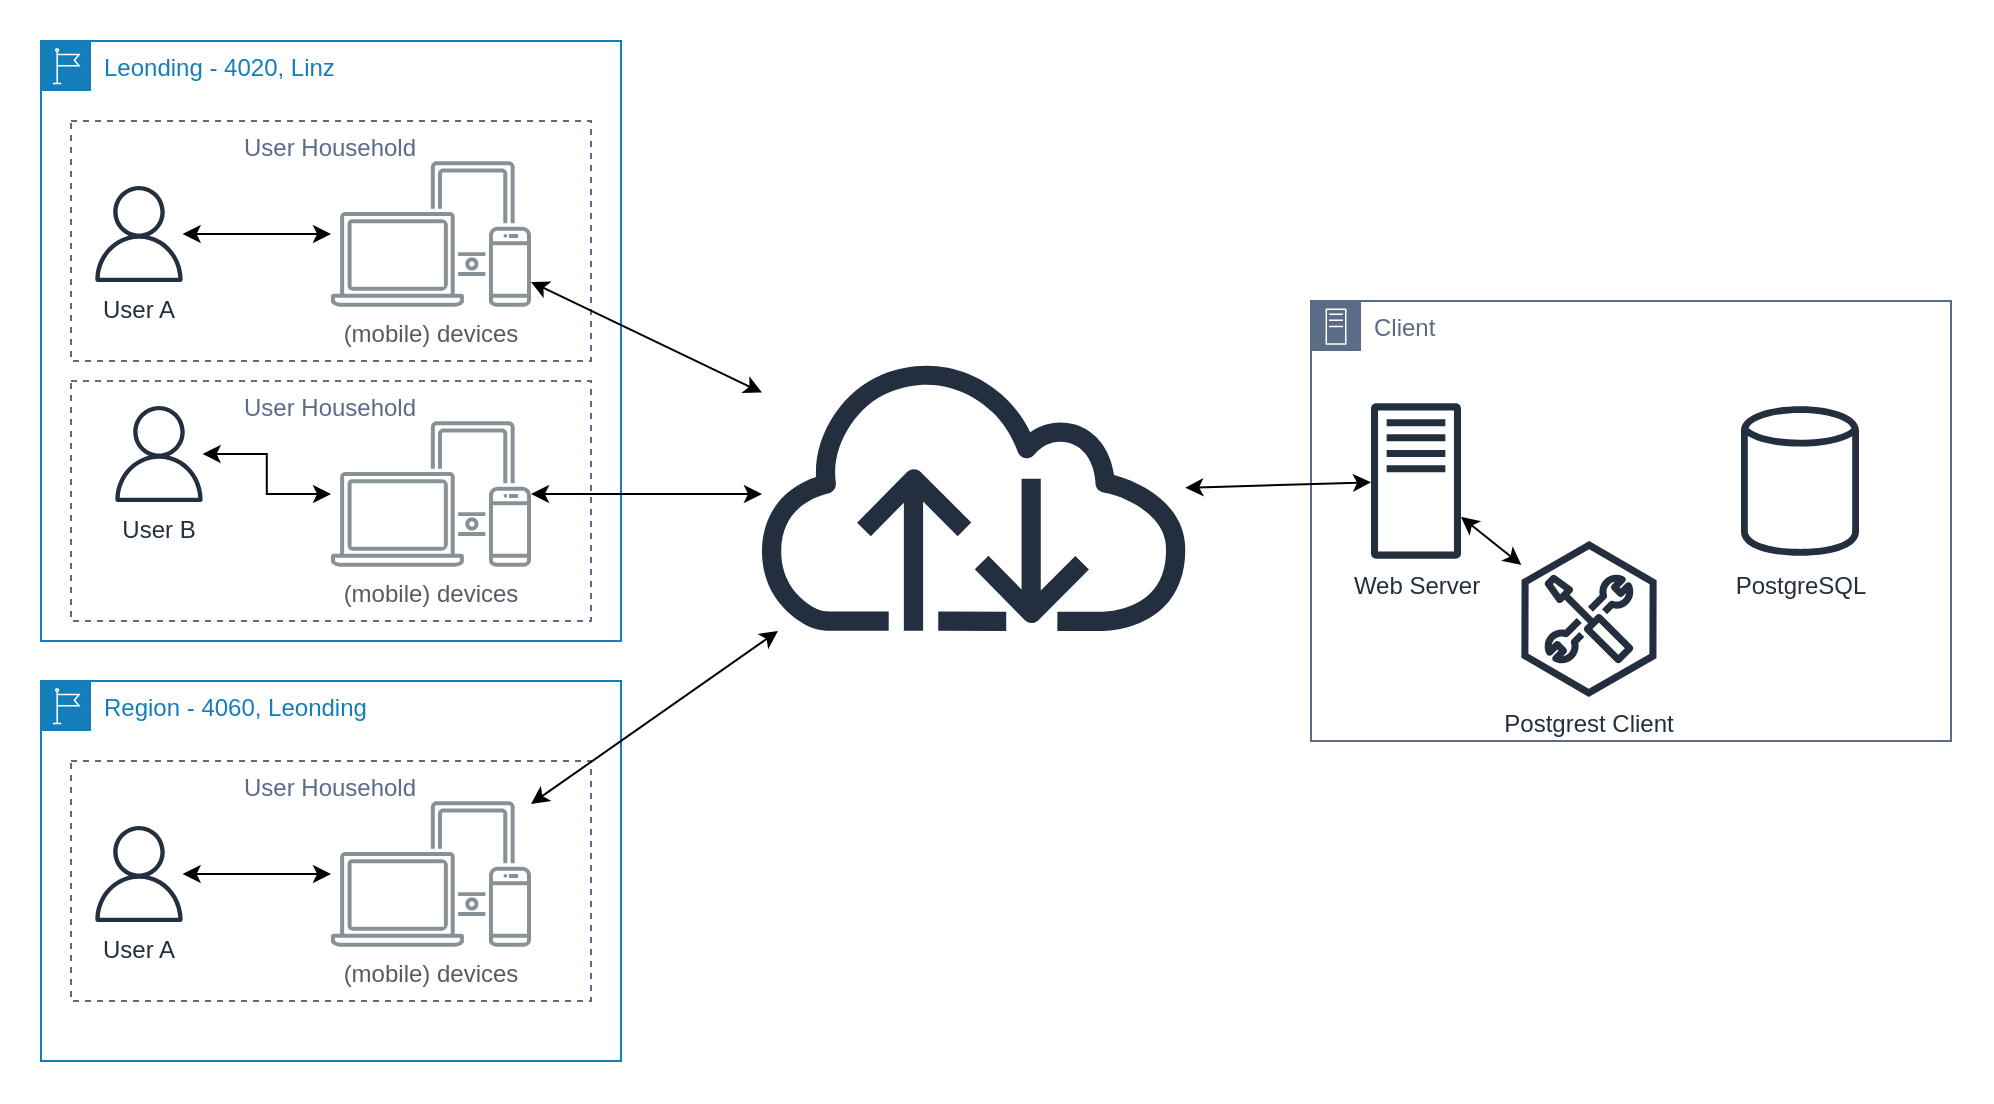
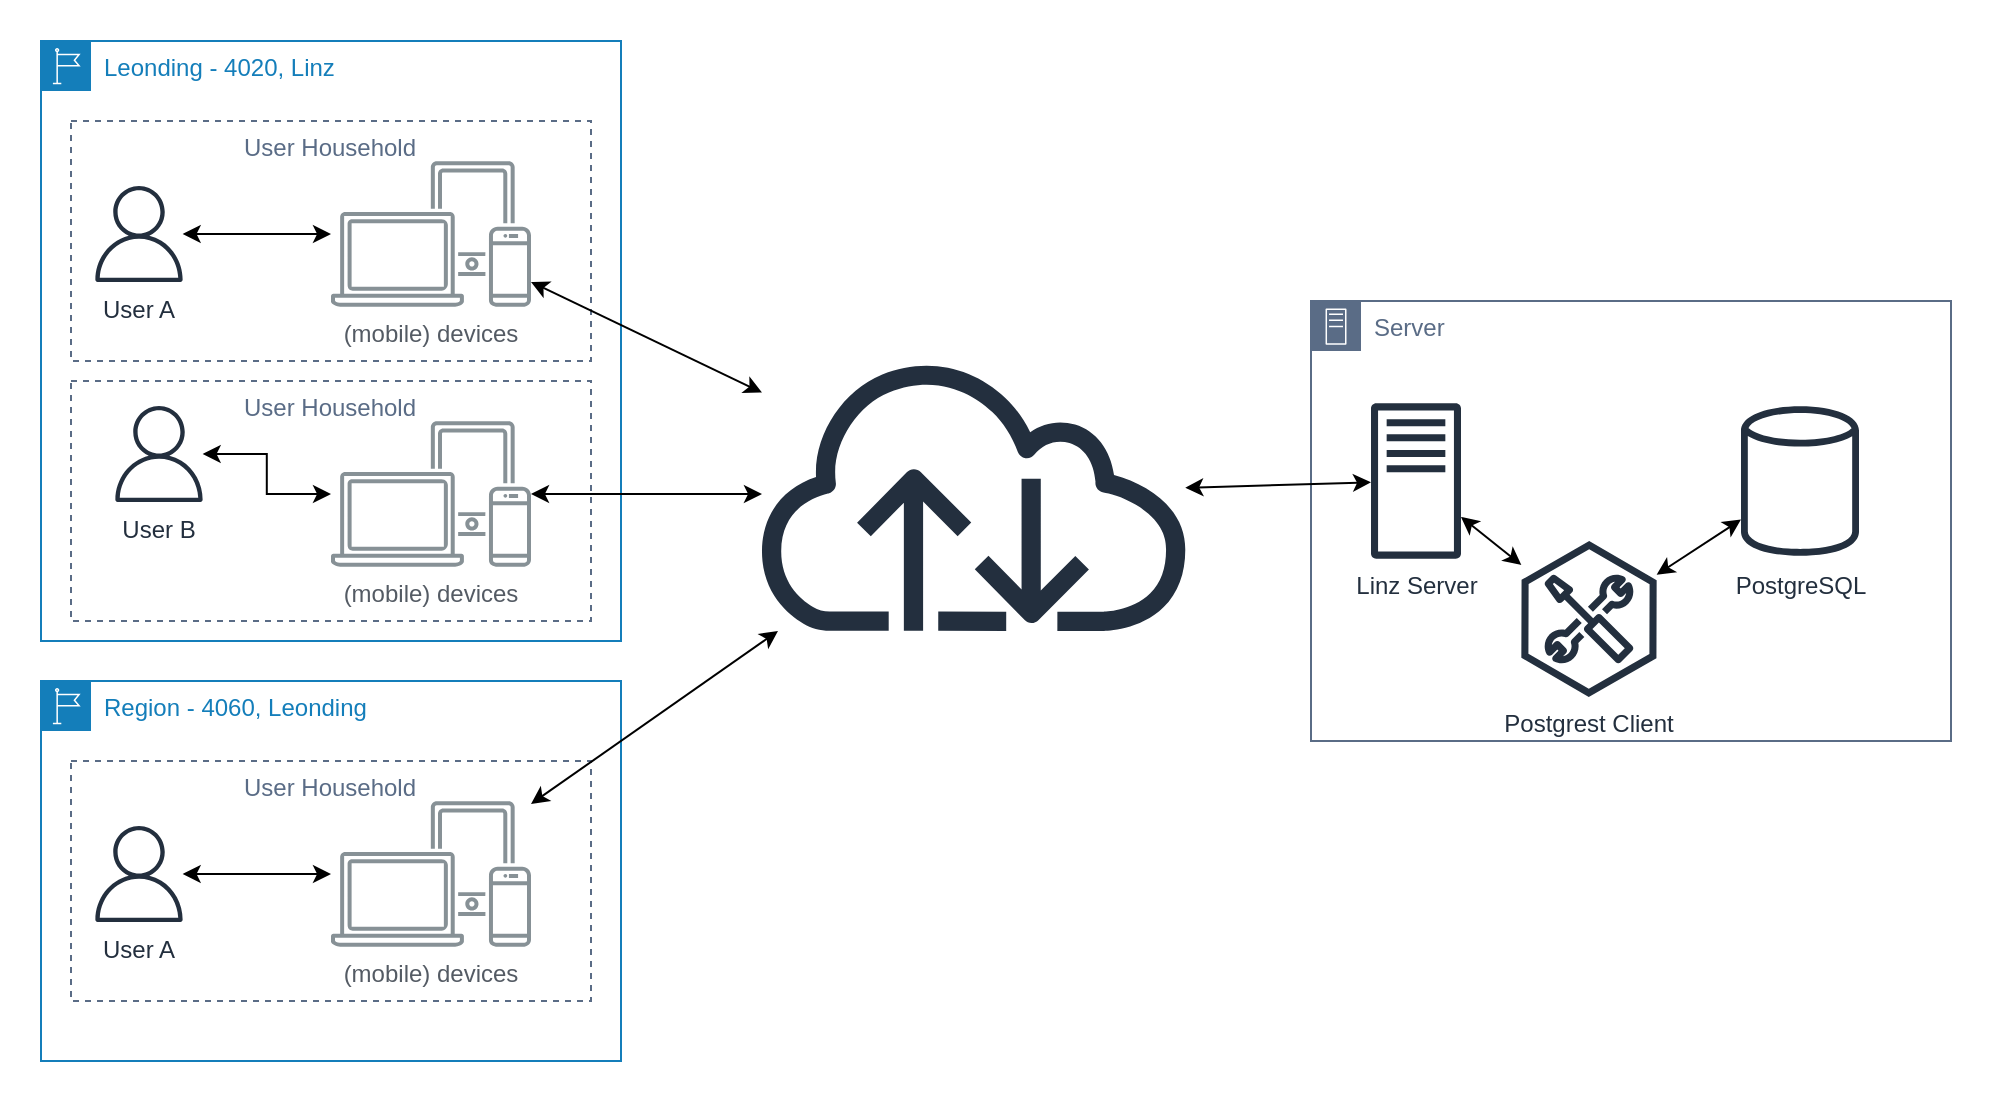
  <mxCell id="0" />
  <mxCell id="1" parent="0" />
  <mxCell id="2" value="Region - 4060, Leonding" style="points=[[0,0],[0.25,0],[0.5,0],[0.75,0],[1,0],[1,0.25],[1,0.5],[1,0.75],[1,1],[0.75,1],[0.5,1],[0.25,1],[0,1],[0,0.75],[0,0.5],[0,0.25]];outlineConnect=0;gradientColor=none;html=1;whiteSpace=wrap;fontSize=12;fontStyle=0;shape=mxgraph.aws4.group;grIcon=mxgraph.aws4.group_region;strokeColor=#147EBA;fillColor=none;verticalAlign=top;align=left;spacingLeft=30;fontColor=#147EBA;dashed=0;" vertex="1" parent="1"><mxGeometry x="20" y="340" width="290" height="190" as="geometry" /></mxCell>
  <mxCell id="3" value="Leonding - 4020, Linz" style="points=[[0,0],[0.25,0],[0.5,0],[0.75,0],[1,0],[1,0.25],[1,0.5],[1,0.75],[1,1],[0.75,1],[0.5,1],[0.25,1],[0,1],[0,0.75],[0,0.5],[0,0.25]];outlineConnect=0;gradientColor=none;html=1;whiteSpace=wrap;fontSize=12;fontStyle=0;shape=mxgraph.aws4.group;grIcon=mxgraph.aws4.group_region;strokeColor=#147EBA;fillColor=none;verticalAlign=top;align=left;spacingLeft=30;fontColor=#147EBA;dashed=0;" vertex="1" parent="1"><mxGeometry x="20" y="20" width="290" height="300" as="geometry" /></mxCell>
  <mxCell id="4" value="User Household" style="fillColor=none;strokeColor=#5A6C86;dashed=1;verticalAlign=top;fontStyle=0;fontColor=#5A6C86;" vertex="1" parent="1"><mxGeometry x="35" y="60" width="260" height="120" as="geometry" /></mxCell>
  <mxCell id="5" value="User Household" style="fillColor=none;strokeColor=#5A6C86;dashed=1;verticalAlign=top;fontStyle=0;fontColor=#5A6C86;" vertex="1" parent="1"><mxGeometry x="35" y="190" width="260" height="120" as="geometry" /></mxCell>
  <mxCell id="6" value="" style="edgeStyle=orthogonalEdgeStyle;rounded=0;orthogonalLoop=1;jettySize=auto;html=1;startArrow=classic;startFill=1;" edge="1" parent="1" source="7" target="8"><mxGeometry relative="1" as="geometry" /></mxCell>
  <mxCell id="7" value="User A" style="outlineConnect=0;fontColor=#232F3E;gradientColor=none;fillColor=#232F3E;strokeColor=none;dashed=0;verticalLabelPosition=bottom;verticalAlign=top;align=center;html=1;fontSize=12;fontStyle=0;aspect=fixed;pointerEvents=1;shape=mxgraph.aws4.user;" vertex="1" parent="1"><mxGeometry x="45" y="92.5" width="48" height="48" as="geometry" /></mxCell>
  <mxCell id="8" value="(mobile) devices" style="outlineConnect=0;gradientColor=none;fontColor=#545B64;strokeColor=none;fillColor=#879196;dashed=0;verticalLabelPosition=bottom;verticalAlign=top;align=center;html=1;fontSize=12;fontStyle=0;aspect=fixed;shape=mxgraph.aws4.illustration_devices;pointerEvents=1" vertex="1" parent="1"><mxGeometry x="165" y="80" width="100" height="73" as="geometry" /></mxCell>
  <mxCell id="9" value="" style="outlineConnect=0;fontColor=#232F3E;gradientColor=none;fillColor=#232F3E;strokeColor=none;dashed=0;verticalLabelPosition=bottom;verticalAlign=top;align=center;html=1;fontSize=12;fontStyle=0;aspect=fixed;pointerEvents=1;shape=mxgraph.aws4.internet;" vertex="1" parent="1"><mxGeometry x="375" y="178" width="222.63" height="137" as="geometry" /></mxCell>
  <mxCell id="10" value="" style="edgeStyle=orthogonalEdgeStyle;rounded=0;orthogonalLoop=1;jettySize=auto;html=1;startArrow=classic;startFill=1;" edge="1" parent="1" source="11" target="12"><mxGeometry relative="1" as="geometry" /></mxCell>
  <mxCell id="11" value="User B" style="outlineConnect=0;fontColor=#232F3E;gradientColor=none;fillColor=#232F3E;strokeColor=none;dashed=0;verticalLabelPosition=bottom;verticalAlign=top;align=center;html=1;fontSize=12;fontStyle=0;aspect=fixed;pointerEvents=1;shape=mxgraph.aws4.user;" vertex="1" parent="1"><mxGeometry x="55" y="202.5" width="48" height="48" as="geometry" /></mxCell>
  <mxCell id="12" value="(mobile) devices" style="outlineConnect=0;gradientColor=none;fontColor=#545B64;strokeColor=none;fillColor=#879196;dashed=0;verticalLabelPosition=bottom;verticalAlign=top;align=center;html=1;fontSize=12;fontStyle=0;aspect=fixed;shape=mxgraph.aws4.illustration_devices;pointerEvents=1" vertex="1" parent="1"><mxGeometry x="165" y="210" width="100" height="73" as="geometry" /></mxCell>
- <mxCell id="13" value="Client" style="points=[[0,0],[0.25,0],[0.5,0],[0.75,0],[1,0],[1,0.25],[1,0.5],[1,0.75],[1,1],[0.75,1],[0.5,1],[0.25,1],[0,1],[0,0.75],[0,0.5],[0,0.25]];outlineConnect=0;gradientColor=none;html=1;whiteSpace=wrap;fontSize=12;fontStyle=0;shape=mxgraph.aws4.group;grIcon=mxgraph.aws4.group_on_premise;strokeColor=#5A6C86;fillColor=none;verticalAlign=top;align=left;spacingLeft=30;fontColor=#5A6C86;dashed=0;" vertex="1" parent="1"><mxGeometry x="655" y="150" width="320" height="220" as="geometry" /></mxCell>
+ <mxCell id="13" value="Server" style="points=[[0,0],[0.25,0],[0.5,0],[0.75,0],[1,0],[1,0.25],[1,0.5],[1,0.75],[1,1],[0.75,1],[0.5,1],[0.25,1],[0,1],[0,0.75],[0,0.5],[0,0.25]];outlineConnect=0;gradientColor=none;html=1;whiteSpace=wrap;fontSize=12;fontStyle=0;shape=mxgraph.aws4.group;grIcon=mxgraph.aws4.group_on_premise;strokeColor=#5A6C86;fillColor=none;verticalAlign=top;align=left;spacingLeft=30;fontColor=#5A6C86;dashed=0;" vertex="1" parent="1"><mxGeometry x="655" y="150" width="320" height="220" as="geometry" /></mxCell>
  <mxCell id="14" value="User Household" style="fillColor=none;strokeColor=#5A6C86;dashed=1;verticalAlign=top;fontStyle=0;fontColor=#5A6C86;" vertex="1" parent="1"><mxGeometry x="35" y="380" width="260" height="120" as="geometry" /></mxCell>
  <mxCell id="15" value="" style="edgeStyle=orthogonalEdgeStyle;rounded=0;orthogonalLoop=1;jettySize=auto;html=1;startArrow=classic;startFill=1;" edge="1" parent="1" source="16" target="17"><mxGeometry relative="1" as="geometry" /></mxCell>
  <mxCell id="16" value="User A" style="outlineConnect=0;fontColor=#232F3E;gradientColor=none;fillColor=#232F3E;strokeColor=none;dashed=0;verticalLabelPosition=bottom;verticalAlign=top;align=center;html=1;fontSize=12;fontStyle=0;aspect=fixed;pointerEvents=1;shape=mxgraph.aws4.user;" vertex="1" parent="1"><mxGeometry x="45" y="412.5" width="48" height="48" as="geometry" /></mxCell>
  <mxCell id="17" value="(mobile) devices" style="outlineConnect=0;gradientColor=none;fontColor=#545B64;strokeColor=none;fillColor=#879196;dashed=0;verticalLabelPosition=bottom;verticalAlign=top;align=center;html=1;fontSize=12;fontStyle=0;aspect=fixed;shape=mxgraph.aws4.illustration_devices;pointerEvents=1" vertex="1" parent="1"><mxGeometry x="165" y="400" width="100" height="73" as="geometry" /></mxCell>
  <mxCell id="18" value="" style="endArrow=classic;startArrow=classic;html=1;" edge="1" parent="1" source="17" target="9"><mxGeometry width="50" height="50" relative="1" as="geometry"><mxPoint x="405" y="430" as="sourcePoint" /><mxPoint x="455" y="380" as="targetPoint" /></mxGeometry></mxCell>
  <mxCell id="19" value="" style="endArrow=classic;startArrow=classic;html=1;" edge="1" parent="1" source="12" target="9"><mxGeometry width="50" height="50" relative="1" as="geometry"><mxPoint x="405" y="430" as="sourcePoint" /><mxPoint x="455" y="380" as="targetPoint" /></mxGeometry></mxCell>
  <mxCell id="20" value="" style="endArrow=classic;startArrow=classic;html=1;" edge="1" parent="1" source="8" target="9"><mxGeometry width="50" height="50" relative="1" as="geometry"><mxPoint x="405" y="430" as="sourcePoint" /><mxPoint x="345" y="90" as="targetPoint" /><Array as="points" /></mxGeometry></mxCell>
  <mxCell id="21" value="" style="endArrow=classic;startArrow=classic;html=1;" edge="1" parent="1" source="23" target="22"><mxGeometry width="50" height="50" relative="1" as="geometry"><mxPoint x="575" y="410" as="sourcePoint" /><mxPoint x="455" y="350" as="targetPoint" /></mxGeometry></mxCell>
- <mxCell id="22" value="Web Server" style="outlineConnect=0;fontColor=#232F3E;gradientColor=none;fillColor=#232F3E;strokeColor=none;dashed=0;verticalLabelPosition=bottom;verticalAlign=top;align=center;html=1;fontSize=12;fontStyle=0;aspect=fixed;pointerEvents=1;shape=mxgraph.aws4.traditional_server;" vertex="1" parent="1"><mxGeometry x="685" y="201" width="45" height="78" as="geometry" /></mxCell>
+ <mxCell id="22" value="Linz Server" style="outlineConnect=0;fontColor=#232F3E;gradientColor=none;fillColor=#232F3E;strokeColor=none;dashed=0;verticalLabelPosition=bottom;verticalAlign=top;align=center;html=1;fontSize=12;fontStyle=0;aspect=fixed;pointerEvents=1;shape=mxgraph.aws4.traditional_server;" vertex="1" parent="1"><mxGeometry x="685" y="201" width="45" height="78" as="geometry" /></mxCell>
  <mxCell id="23" value="Postgrest Client" style="outlineConnect=0;fontColor=#232F3E;gradientColor=none;fillColor=#232F3E;strokeColor=none;dashed=0;verticalLabelPosition=bottom;verticalAlign=top;align=center;html=1;fontSize=12;fontStyle=0;aspect=fixed;pointerEvents=1;shape=mxgraph.aws4.external_toolkit;" vertex="1" parent="1"><mxGeometry x="760" y="270" width="68" height="78" as="geometry" /></mxCell>
  <mxCell id="24" value="PostgreSQL" style="outlineConnect=0;fontColor=#232F3E;gradientColor=none;fillColor=#232F3E;strokeColor=none;dashed=0;verticalLabelPosition=bottom;verticalAlign=top;align=center;html=1;fontSize=12;fontStyle=0;aspect=fixed;pointerEvents=1;shape=mxgraph.aws4.generic_database;" vertex="1" parent="1"><mxGeometry x="870" y="201" width="59" height="78" as="geometry" /></mxCell>
+ <mxCell id="25" value="" style="endArrow=classic;startArrow=classic;html=1;" edge="1" parent="1" source="24" target="23"><mxGeometry width="50" height="50" relative="1" as="geometry"><mxPoint x="795.212" y="298.091" as="sourcePoint" /><mxPoint x="740" y="263.924" as="targetPoint" /></mxGeometry></mxCell>
  <mxCell id="26" value="" style="endArrow=classic;startArrow=classic;html=1;" edge="1" parent="1" source="9" target="22"><mxGeometry width="50" height="50" relative="1" as="geometry"><mxPoint x="275" y="256.5" as="sourcePoint" /><mxPoint x="386.698" y="256.5" as="targetPoint" /></mxGeometry></mxCell>
